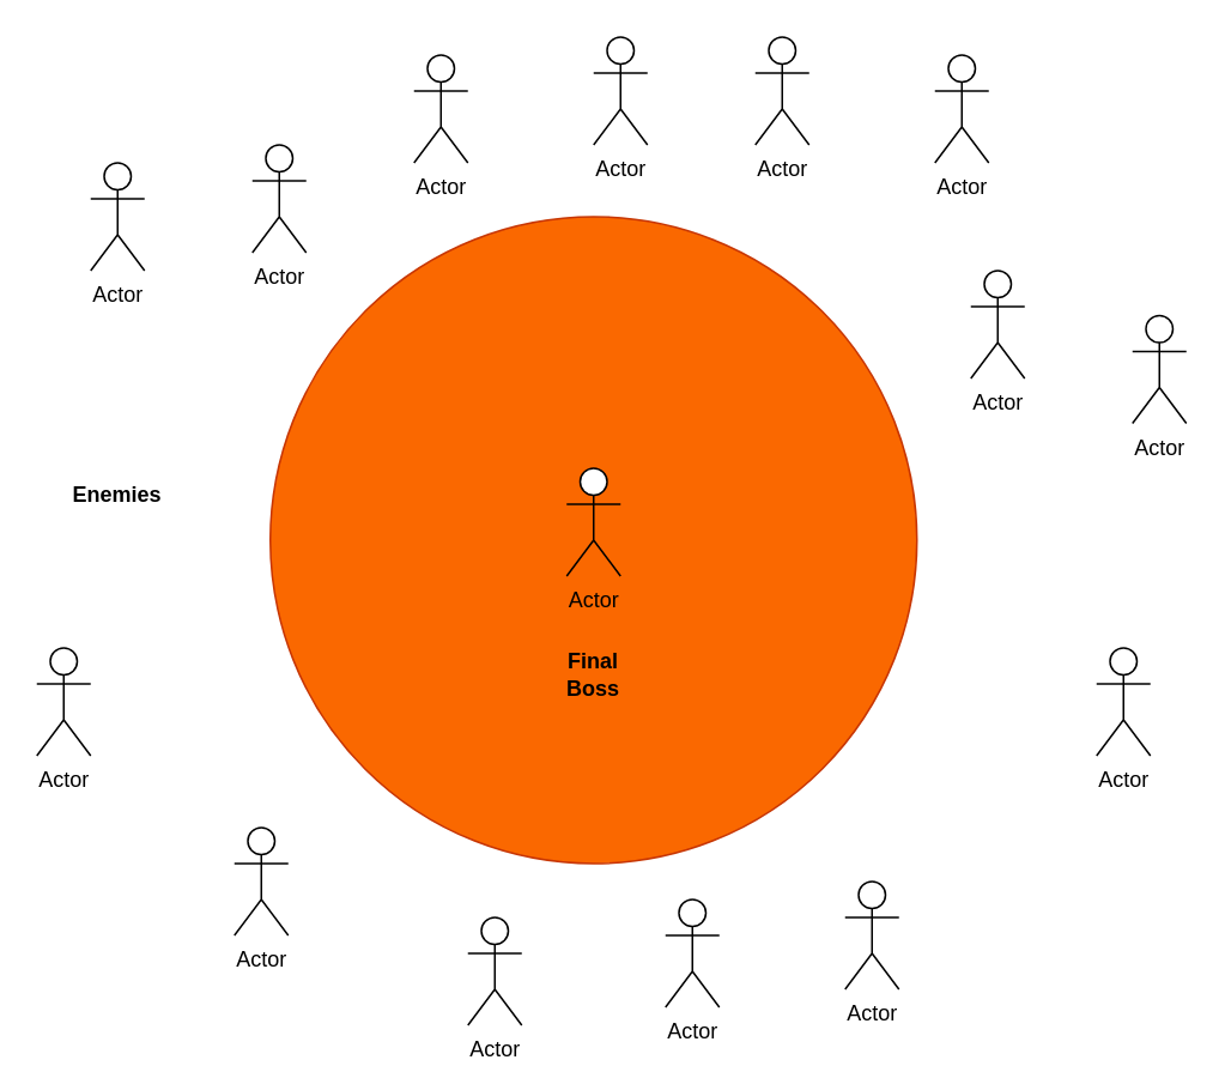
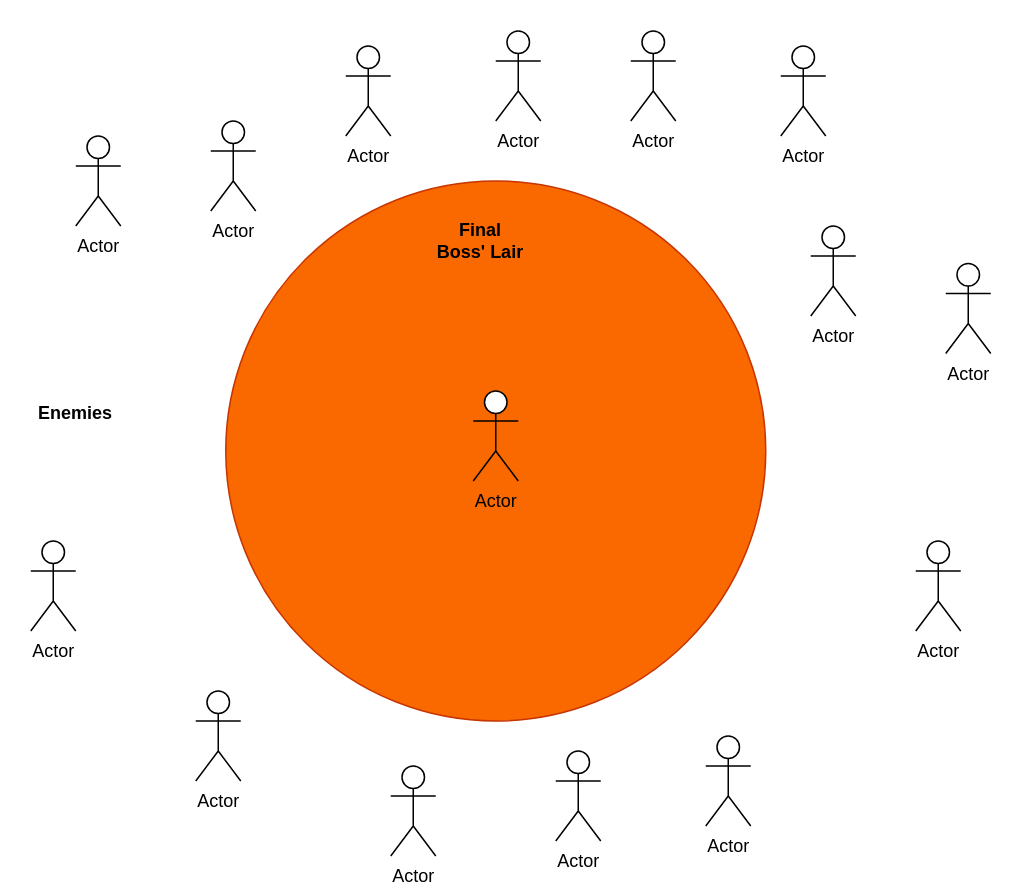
  <mxCell id="0" />
  <mxCell id="1" parent="0" />
  <mxCell id="2" value="" style="ellipse;whiteSpace=wrap;html=1;fillColor=#fa6800;fontColor=#000000;strokeColor=#C73500;" vertex="1" parent="1"><mxGeometry x="150" y="120" width="360" height="360" as="geometry" /></mxCell>
+ <mxCell id="3" value="&lt;b&gt;Final Boss' Lair&lt;/b&gt;" style="text;html=1;strokeColor=none;fillColor=none;align=center;verticalAlign=middle;whiteSpace=wrap;rounded=0;" vertex="1" parent="1"><mxGeometry x="290" y="145" width="60" height="30" as="geometry" /></mxCell>
  <mxCell id="4" value="Actor" style="shape=umlActor;verticalLabelPosition=bottom;verticalAlign=top;html=1;outlineConnect=0;" vertex="1" parent="1"><mxGeometry x="520" y="30" width="30" height="60" as="geometry" /></mxCell>
  <mxCell id="5" value="Actor" style="shape=umlActor;verticalLabelPosition=bottom;verticalAlign=top;html=1;outlineConnect=0;" vertex="1" parent="1"><mxGeometry x="20" y="360" width="30" height="60" as="geometry" /></mxCell>
  <mxCell id="6" value="Actor" style="shape=umlActor;verticalLabelPosition=bottom;verticalAlign=top;html=1;outlineConnect=0;" vertex="1" parent="1"><mxGeometry x="630" y="175" width="30" height="60" as="geometry" /></mxCell>
- <mxCell id="7" value="&lt;b&gt;Enemies&lt;/b&gt;" style="text;html=1;strokeColor=none;fillColor=none;align=center;verticalAlign=middle;whiteSpace=wrap;rounded=0;" vertex="1" parent="1"><mxGeometry x="35" y="260" width="60" height="30" as="geometry" /></mxCell>
+ <mxCell id="7" value="&lt;b&gt;Enemies&lt;/b&gt;" style="text;html=1;strokeColor=none;fillColor=none;align=center;verticalAlign=middle;whiteSpace=wrap;rounded=0;" vertex="1" parent="1"><mxGeometry x="20" y="260" width="60" height="30" as="geometry" /></mxCell>
  <mxCell id="8" value="Actor" style="shape=umlActor;verticalLabelPosition=bottom;verticalAlign=top;html=1;outlineConnect=0;" vertex="1" parent="1"><mxGeometry x="315" y="260" width="30" height="60" as="geometry" /></mxCell>
  <mxCell id="9" value="Actor" style="shape=umlActor;verticalLabelPosition=bottom;verticalAlign=top;html=1;outlineConnect=0;" vertex="1" parent="1"><mxGeometry x="540" y="150" width="30" height="60" as="geometry" /></mxCell>
  <mxCell id="10" value="Actor" style="shape=umlActor;verticalLabelPosition=bottom;verticalAlign=top;html=1;outlineConnect=0;" vertex="1" parent="1"><mxGeometry x="370" y="500" width="30" height="60" as="geometry" /></mxCell>
  <mxCell id="11" value="Actor" style="shape=umlActor;verticalLabelPosition=bottom;verticalAlign=top;html=1;outlineConnect=0;" vertex="1" parent="1"><mxGeometry x="470" y="490" width="30" height="60" as="geometry" /></mxCell>
  <mxCell id="12" value="Actor" style="shape=umlActor;verticalLabelPosition=bottom;verticalAlign=top;html=1;outlineConnect=0;" vertex="1" parent="1"><mxGeometry x="610" y="360" width="30" height="60" as="geometry" /></mxCell>
  <mxCell id="13" value="Actor" style="shape=umlActor;verticalLabelPosition=bottom;verticalAlign=top;html=1;outlineConnect=0;" vertex="1" parent="1"><mxGeometry x="420" y="20" width="30" height="60" as="geometry" /></mxCell>
  <mxCell id="14" value="Actor" style="shape=umlActor;verticalLabelPosition=bottom;verticalAlign=top;html=1;outlineConnect=0;" vertex="1" parent="1"><mxGeometry x="50" y="90" width="30" height="60" as="geometry" /></mxCell>
  <mxCell id="15" value="Actor" style="shape=umlActor;verticalLabelPosition=bottom;verticalAlign=top;html=1;outlineConnect=0;" vertex="1" parent="1"><mxGeometry x="260" y="510" width="30" height="60" as="geometry" /></mxCell>
  <mxCell id="16" value="Actor" style="shape=umlActor;verticalLabelPosition=bottom;verticalAlign=top;html=1;outlineConnect=0;" vertex="1" parent="1"><mxGeometry x="130" y="460" width="30" height="60" as="geometry" /></mxCell>
  <mxCell id="17" value="Actor" style="shape=umlActor;verticalLabelPosition=bottom;verticalAlign=top;html=1;outlineConnect=0;" vertex="1" parent="1"><mxGeometry x="330" y="20" width="30" height="60" as="geometry" /></mxCell>
  <mxCell id="18" value="Actor" style="shape=umlActor;verticalLabelPosition=bottom;verticalAlign=top;html=1;outlineConnect=0;" vertex="1" parent="1"><mxGeometry x="230" y="30" width="30" height="60" as="geometry" /></mxCell>
  <mxCell id="19" value="Actor" style="shape=umlActor;verticalLabelPosition=bottom;verticalAlign=top;html=1;outlineConnect=0;" vertex="1" parent="1"><mxGeometry x="140" y="80" width="30" height="60" as="geometry" /></mxCell>
- <mxCell id="20" value="&lt;b&gt;Final Boss&lt;/b&gt;" style="text;html=1;strokeColor=none;fillColor=none;align=center;verticalAlign=middle;whiteSpace=wrap;rounded=0;" vertex="1" parent="1"><mxGeometry x="300" y="360" width="60" height="30" as="geometry" /></mxCell>
